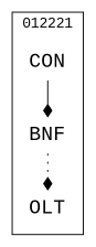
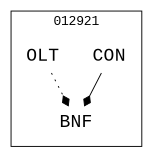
  strict digraph {
    fontname="Liberation Mono"
    node [fontname="Liberation Mono" fontsize=20 shape=plaintext]
    edge [arrowhead=diamond fontname="Liberation Mono"]
    n1 [label=CON]
    n2 [label=BNF]
    n3 [label=OLT]
    subgraph cluster_1 {
-     label=012221
+     label=012921
      labeldoc=t
      n1
      n2
      n3
    }
    n1 -> n2 [style=solid]
-   n2 -> n3 [style=dotted]
+   n3 -> n2 [style=dotted]
  }
